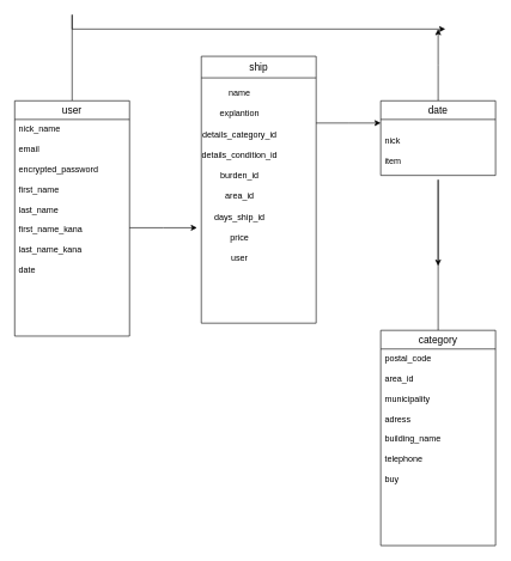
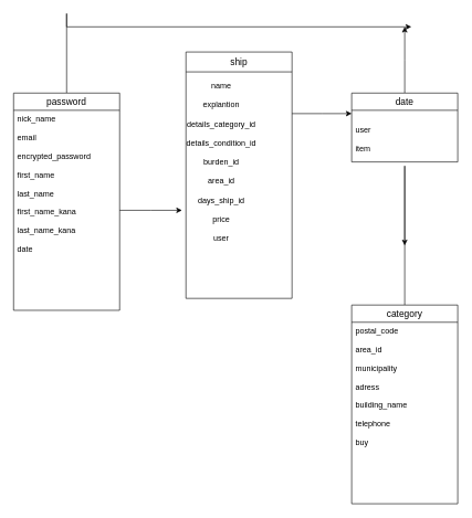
  <mxCell id="0" />
  <mxCell id="1" parent="0" />
  <mxCell id="2" style="edgeStyle=orthogonalEdgeStyle;rounded=0;orthogonalLoop=1;jettySize=auto;html=1;" edge="1" parent="1" source="3"><mxGeometry relative="1" as="geometry"><mxPoint x="620" y="40" as="targetPoint" /><Array as="points"><mxPoint x="100" y="20" /><mxPoint x="100" y="20" /></Array></mxGeometry></mxCell>
- <mxCell id="3" value="user" style="swimlane;fontStyle=0;childLayout=stackLayout;horizontal=1;startSize=26;horizontalStack=0;resizeParent=1;resizeParentMax=0;resizeLast=0;collapsible=1;marginBottom=0;align=center;fontSize=14;" parent="1" vertex="1"><mxGeometry x="20" y="140" width="160" height="328" as="geometry" /></mxCell>
+ <mxCell id="3" value="password" style="swimlane;fontStyle=0;childLayout=stackLayout;horizontal=1;startSize=26;horizontalStack=0;resizeParent=1;resizeParentMax=0;resizeLast=0;collapsible=1;marginBottom=0;align=center;fontSize=14;" parent="1" vertex="1"><mxGeometry x="20" y="140" width="160" height="328" as="geometry" /></mxCell>
  <mxCell id="4" value="nick_name&#10;&#10;email&#10;&#10;encrypted_password&#10;&#10;first_name&#10;&#10;last_name&#10;&#10;first_name_kana&#10;&#10;last_name_kana&#10;&#10;date   &#10;&#10;" style="text;strokeColor=none;fillColor=none;spacingLeft=4;spacingRight=4;overflow=hidden;rotatable=0;points=[[0,0.5],[1,0.5]];portConstraint=eastwest;fontSize=12;" vertex="1" parent="3"><mxGeometry y="26" width="160" height="302" as="geometry" /></mxCell>
  <mxCell id="5" style="edgeStyle=orthogonalEdgeStyle;rounded=0;orthogonalLoop=1;jettySize=auto;html=1;exitX=1;exitY=0.25;exitDx=0;exitDy=0;" edge="1" parent="1" source="6"><mxGeometry relative="1" as="geometry"><mxPoint x="530" y="171" as="targetPoint" /></mxGeometry></mxCell>
  <mxCell id="6" value="ship" style="swimlane;fontStyle=0;childLayout=stackLayout;horizontal=1;startSize=30;horizontalStack=0;resizeParent=1;resizeParentMax=0;resizeLast=0;collapsible=1;marginBottom=0;align=center;fontSize=14;" vertex="1" parent="1"><mxGeometry x="280" y="78" width="160" height="372" as="geometry" /></mxCell>
  <mxCell id="7" style="edgeStyle=orthogonalEdgeStyle;rounded=0;orthogonalLoop=1;jettySize=auto;html=1;exitX=0.5;exitY=0;exitDx=0;exitDy=0;" edge="1" parent="1" source="8"><mxGeometry relative="1" as="geometry"><mxPoint x="610" y="40" as="targetPoint" /></mxGeometry></mxCell>
  <mxCell id="8" value="date" style="swimlane;fontStyle=0;childLayout=stackLayout;horizontal=1;startSize=26;horizontalStack=0;resizeParent=1;resizeParentMax=0;resizeLast=0;collapsible=1;marginBottom=0;align=center;fontSize=14;" vertex="1" parent="1"><mxGeometry x="530" y="140" width="160" height="104" as="geometry" /></mxCell>
  <mxCell id="9" style="edgeStyle=orthogonalEdgeStyle;rounded=0;orthogonalLoop=1;jettySize=auto;html=1;exitX=0.5;exitY=0;exitDx=0;exitDy=0;" edge="1" parent="1" source="10"><mxGeometry relative="1" as="geometry"><mxPoint x="610" y="370" as="targetPoint" /><Array as="points"><mxPoint x="610" y="250" /><mxPoint x="610" y="250" /></Array></mxGeometry></mxCell>
  <mxCell id="10" value="category" style="swimlane;fontStyle=0;childLayout=stackLayout;horizontal=1;startSize=26;horizontalStack=0;resizeParent=1;resizeParentMax=0;resizeLast=0;collapsible=1;marginBottom=0;align=center;fontSize=14;rounded=0;swimlaneLine=1;" vertex="1" parent="1"><mxGeometry x="530" y="460" width="160" height="300" as="geometry" /></mxCell>
  <mxCell id="11" value="postal_code&#10;&#10;area_id&#10;&#10;municipality&#10;&#10;adress&#10;&#10;building_name&#10;&#10;telephone&#10;&#10;buy&#10;&#10;&#10;" style="text;strokeColor=none;fillColor=none;spacingLeft=4;spacingRight=4;overflow=hidden;rotatable=0;points=[[0,0.5],[1,0.5]];portConstraint=eastwest;fontSize=12;" vertex="1" parent="10"><mxGeometry y="26" width="160" height="274" as="geometry" /></mxCell>
  <mxCell id="12" style="edgeStyle=orthogonalEdgeStyle;rounded=0;orthogonalLoop=1;jettySize=auto;html=1;" edge="1" parent="1" source="4"><mxGeometry relative="1" as="geometry"><mxPoint x="274" y="317" as="targetPoint" /></mxGeometry></mxCell>
- <mxCell id="13" value="nick&#10;&#10;item&#10;&#10;" style="text;strokeColor=none;fillColor=none;spacingLeft=4;spacingRight=4;overflow=hidden;rotatable=0;points=[[0,0.5],[1,0.5]];portConstraint=eastwest;fontSize=12;" vertex="1" parent="1"><mxGeometry x="530" y="182" width="160" height="146" as="geometry" /></mxCell>
+ <mxCell id="13" value="user&#10;&#10;item&#10;&#10;" style="text;strokeColor=none;fillColor=none;spacingLeft=4;spacingRight=4;overflow=hidden;rotatable=0;points=[[0,0.5],[1,0.5]];portConstraint=eastwest;fontSize=12;" vertex="1" parent="1"><mxGeometry x="530" y="182" width="160" height="146" as="geometry" /></mxCell>
  <mxCell id="14" value="name&lt;br&gt;&lt;br&gt;explantion&lt;br&gt;&lt;br&gt;details_category_id&lt;br&gt;&lt;br&gt;details_condition_id&lt;br&gt;&lt;br&gt;burden_id&lt;br&gt;&lt;br&gt;area_id&lt;br&gt;&lt;br&gt;days_ship_id&lt;br&gt;&lt;br&gt;price&lt;br&gt;&lt;br&gt;user&lt;br&gt;" style="text;html=1;align=center;verticalAlign=middle;resizable=0;points=[];autosize=1;" vertex="1" parent="1"><mxGeometry x="268" y="127" width="130" height="234" as="geometry" /></mxCell>
